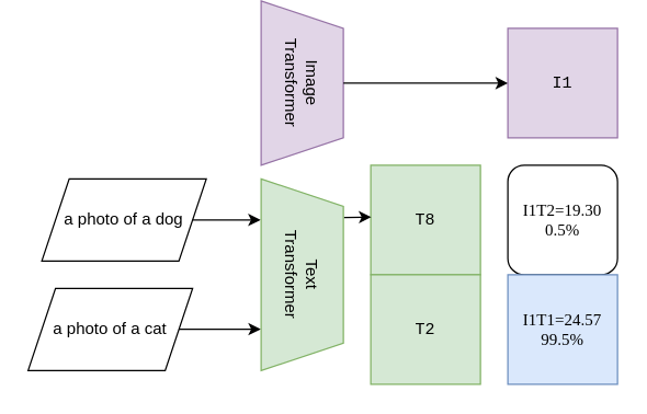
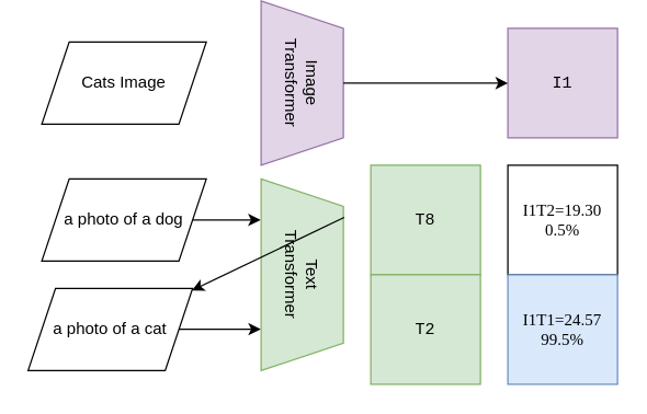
  <mxCell id="0" />
  <mxCell id="1" parent="0" />
  <mxCell id="2" value="&lt;font face=&quot;Courier New&quot;&gt;T8&lt;/font&gt;" style="whiteSpace=wrap;html=1;aspect=fixed;fillColor=#d5e8d4;strokeColor=#82b366;" vertex="1" parent="1"><mxGeometry x="270" y="120" width="80" height="80" as="geometry" /></mxCell>
  <mxCell id="3" value="&lt;font face=&quot;Courier New&quot;&gt;T2&lt;/font&gt;" style="whiteSpace=wrap;html=1;aspect=fixed;fillColor=#d5e8d4;strokeColor=#82b366;" vertex="1" parent="1"><mxGeometry x="270" y="200" width="80" height="80" as="geometry" /></mxCell>
+ <mxCell id="4" value="&lt;div&gt;Cats Image&lt;/div&gt;" style="shape=parallelogram;perimeter=parallelogramPerimeter;whiteSpace=wrap;html=1;fixedSize=1;" vertex="1" parent="1"><mxGeometry x="30" y="30" width="120" height="60" as="geometry" /></mxCell>
  <mxCell id="5" value="a photo of a dog" style="shape=parallelogram;perimeter=parallelogramPerimeter;whiteSpace=wrap;html=1;fixedSize=1;" vertex="1" parent="1"><mxGeometry x="30" y="130" width="120" height="60" as="geometry" /></mxCell>
  <mxCell id="6" value="a photo of a cat" style="shape=parallelogram;perimeter=parallelogramPerimeter;whiteSpace=wrap;html=1;fixedSize=1;" vertex="1" parent="1"><mxGeometry x="20" y="210" width="120" height="60" as="geometry" /></mxCell>
  <mxCell id="7" value="&lt;div&gt;Text&lt;/div&gt;&lt;div&gt;Transformer&lt;/div&gt;" style="shape=trapezoid;perimeter=trapezoidPerimeter;whiteSpace=wrap;html=1;fixedSize=1;rotation=90;fillColor=#d5e8d4;strokeColor=#82b366;" vertex="1" parent="1"><mxGeometry x="150" y="170" width="140" height="60" as="geometry" /></mxCell>
  <mxCell id="8" value="&lt;div&gt;Image&lt;/div&gt;&lt;div&gt;Transformer&lt;/div&gt;" style="shape=trapezoid;perimeter=trapezoidPerimeter;whiteSpace=wrap;html=1;fixedSize=1;rotation=90;fillColor=#e1d5e7;strokeColor=#9673a6;" vertex="1" parent="1"><mxGeometry x="160" y="30" width="120" height="60" as="geometry" /></mxCell>
  <mxCell id="9" value="" style="endArrow=classic;html=1;rounded=0;exitX=1;exitY=0.5;exitDx=0;exitDy=0;entryX=0.214;entryY=1.007;entryDx=0;entryDy=0;entryPerimeter=0;" edge="1" parent="1" source="5" target="7"><mxGeometry width="50" height="50" relative="1" as="geometry"><mxPoint x="350" y="440" as="sourcePoint" /><mxPoint x="180" y="160" as="targetPoint" /></mxGeometry></mxCell>
  <mxCell id="10" value="" style="endArrow=classic;html=1;rounded=0;exitX=1;exitY=0.5;exitDx=0;exitDy=0;entryX=0.784;entryY=1.005;entryDx=0;entryDy=0;entryPerimeter=0;" edge="1" parent="1" target="7"><mxGeometry width="50" height="50" relative="1" as="geometry"><mxPoint x="130" y="239.86" as="sourcePoint" /><mxPoint x="180" y="239.86" as="targetPoint" /></mxGeometry></mxCell>
  <mxCell id="11" value="&lt;font face=&quot;Courier New&quot;&gt;I1&lt;/font&gt;" style="whiteSpace=wrap;html=1;aspect=fixed;fillColor=#e1d5e7;strokeColor=#9673a6;" vertex="1" parent="1"><mxGeometry x="370" y="20" width="80" height="80" as="geometry" /></mxCell>
- <mxCell id="12" value="&lt;div&gt;&lt;font face=&quot;Times New Roman&quot;&gt;I1T2=19.30&lt;/font&gt;&lt;/div&gt;&lt;div&gt;&lt;font face=&quot;Times New Roman&quot;&gt;0.5%&lt;br&gt;&lt;/font&gt;&lt;/div&gt;" style="whiteSpace=wrap;html=1;aspect=fixed;rounded=1;" vertex="1" parent="1"><mxGeometry x="370" y="120" width="80" height="80" as="geometry" /></mxCell>
+ <mxCell id="12" value="&lt;div&gt;&lt;font face=&quot;Times New Roman&quot;&gt;I1T2=19.30&lt;/font&gt;&lt;/div&gt;&lt;div&gt;&lt;font face=&quot;Times New Roman&quot;&gt;0.5%&lt;br&gt;&lt;/font&gt;&lt;/div&gt;" style="whiteSpace=wrap;html=1;aspect=fixed;" vertex="1" parent="1"><mxGeometry x="370" y="120" width="80" height="80" as="geometry" /></mxCell>
  <mxCell id="13" value="&lt;div&gt;&lt;font face=&quot;Times New Roman&quot;&gt;I1T1=24.57&lt;/font&gt;&lt;/div&gt;&lt;div&gt;&lt;font face=&quot;Times New Roman&quot;&gt;99.5%&lt;br&gt;&lt;/font&gt;&lt;/div&gt;" style="whiteSpace=wrap;html=1;aspect=fixed;fillColor=#dae8fc;strokeColor=#6c8ebf;" vertex="1" parent="1"><mxGeometry x="370" y="200" width="80" height="80" as="geometry" /></mxCell>
- <mxCell id="14" value="" style="endArrow=classic;html=1;rounded=0;exitX=0.201;exitY=-0.01;exitDx=0;exitDy=0;exitPerimeter=0;entryX=0.004;entryY=0.473;entryDx=0;entryDy=0;entryPerimeter=0;" edge="1" parent="1" source="7" target="2"><mxGeometry width="50" height="50" relative="1" as="geometry"><mxPoint x="350" y="190" as="sourcePoint" /><mxPoint x="400" y="140" as="targetPoint" /></mxGeometry></mxCell>
+ <mxCell id="14" value="" style="endArrow=classic;html=1;rounded=0;exitX=0.201;exitY=-0.01;exitDx=0;exitDy=0;exitPerimeter=0;" edge="1" parent="1" source="7" target="6"><mxGeometry width="50" height="50" relative="1" as="geometry"><mxPoint x="350" y="190" as="sourcePoint" /><mxPoint x="400" y="140" as="targetPoint" /></mxGeometry></mxCell>
  <mxCell id="15" value="" style="endArrow=classic;html=1;rounded=0;exitX=0.5;exitY=0;exitDx=0;exitDy=0;entryX=0;entryY=0.5;entryDx=0;entryDy=0;" edge="1" parent="1" source="8" target="11"><mxGeometry width="50" height="50" relative="1" as="geometry"><mxPoint x="250" y="180" as="sourcePoint" /><mxPoint x="300" y="130" as="targetPoint" /></mxGeometry></mxCell>
